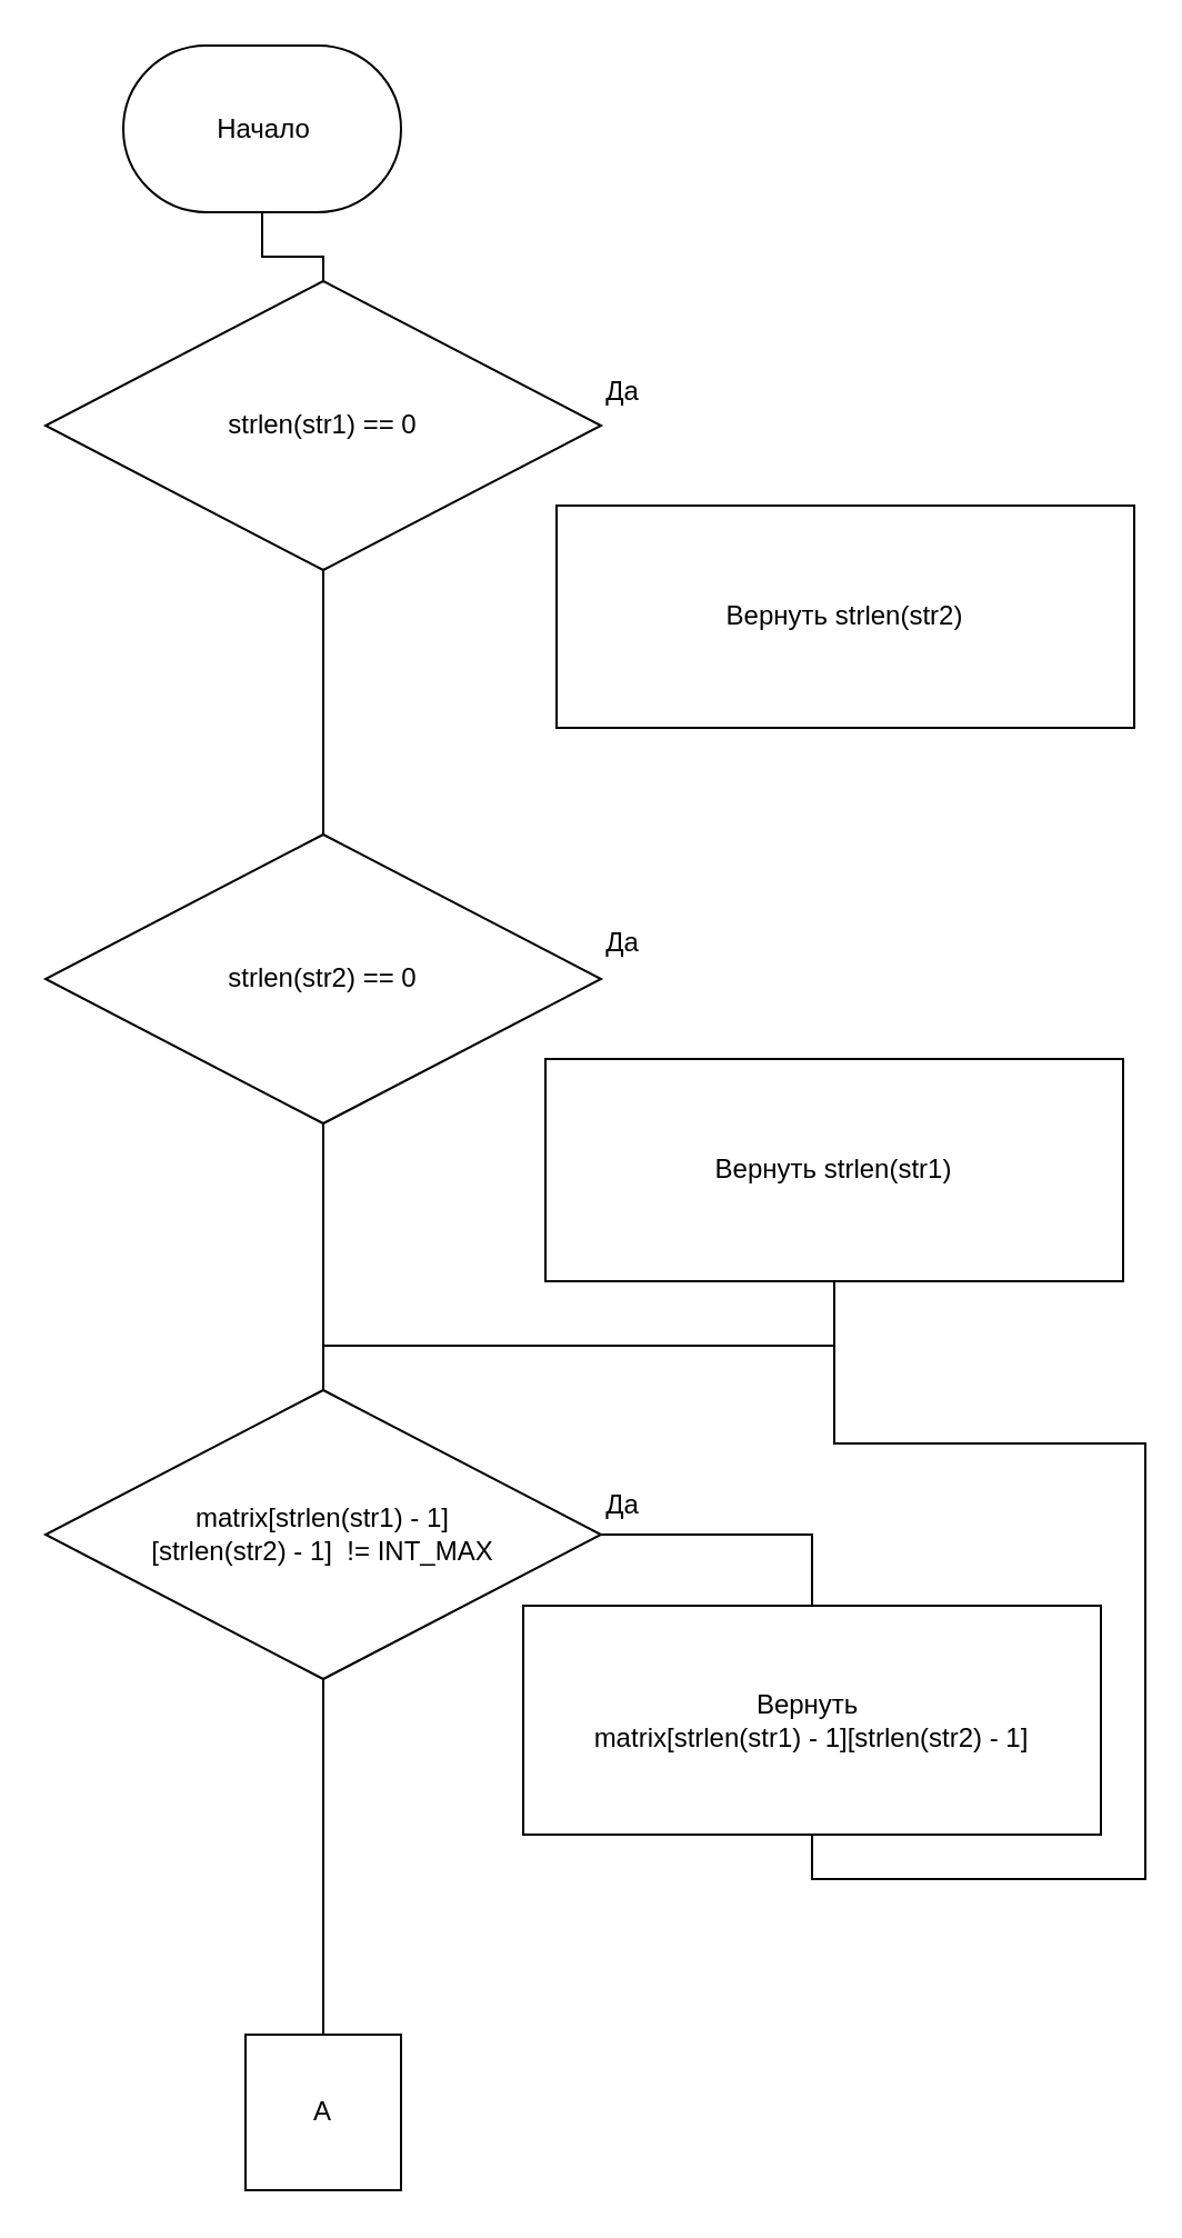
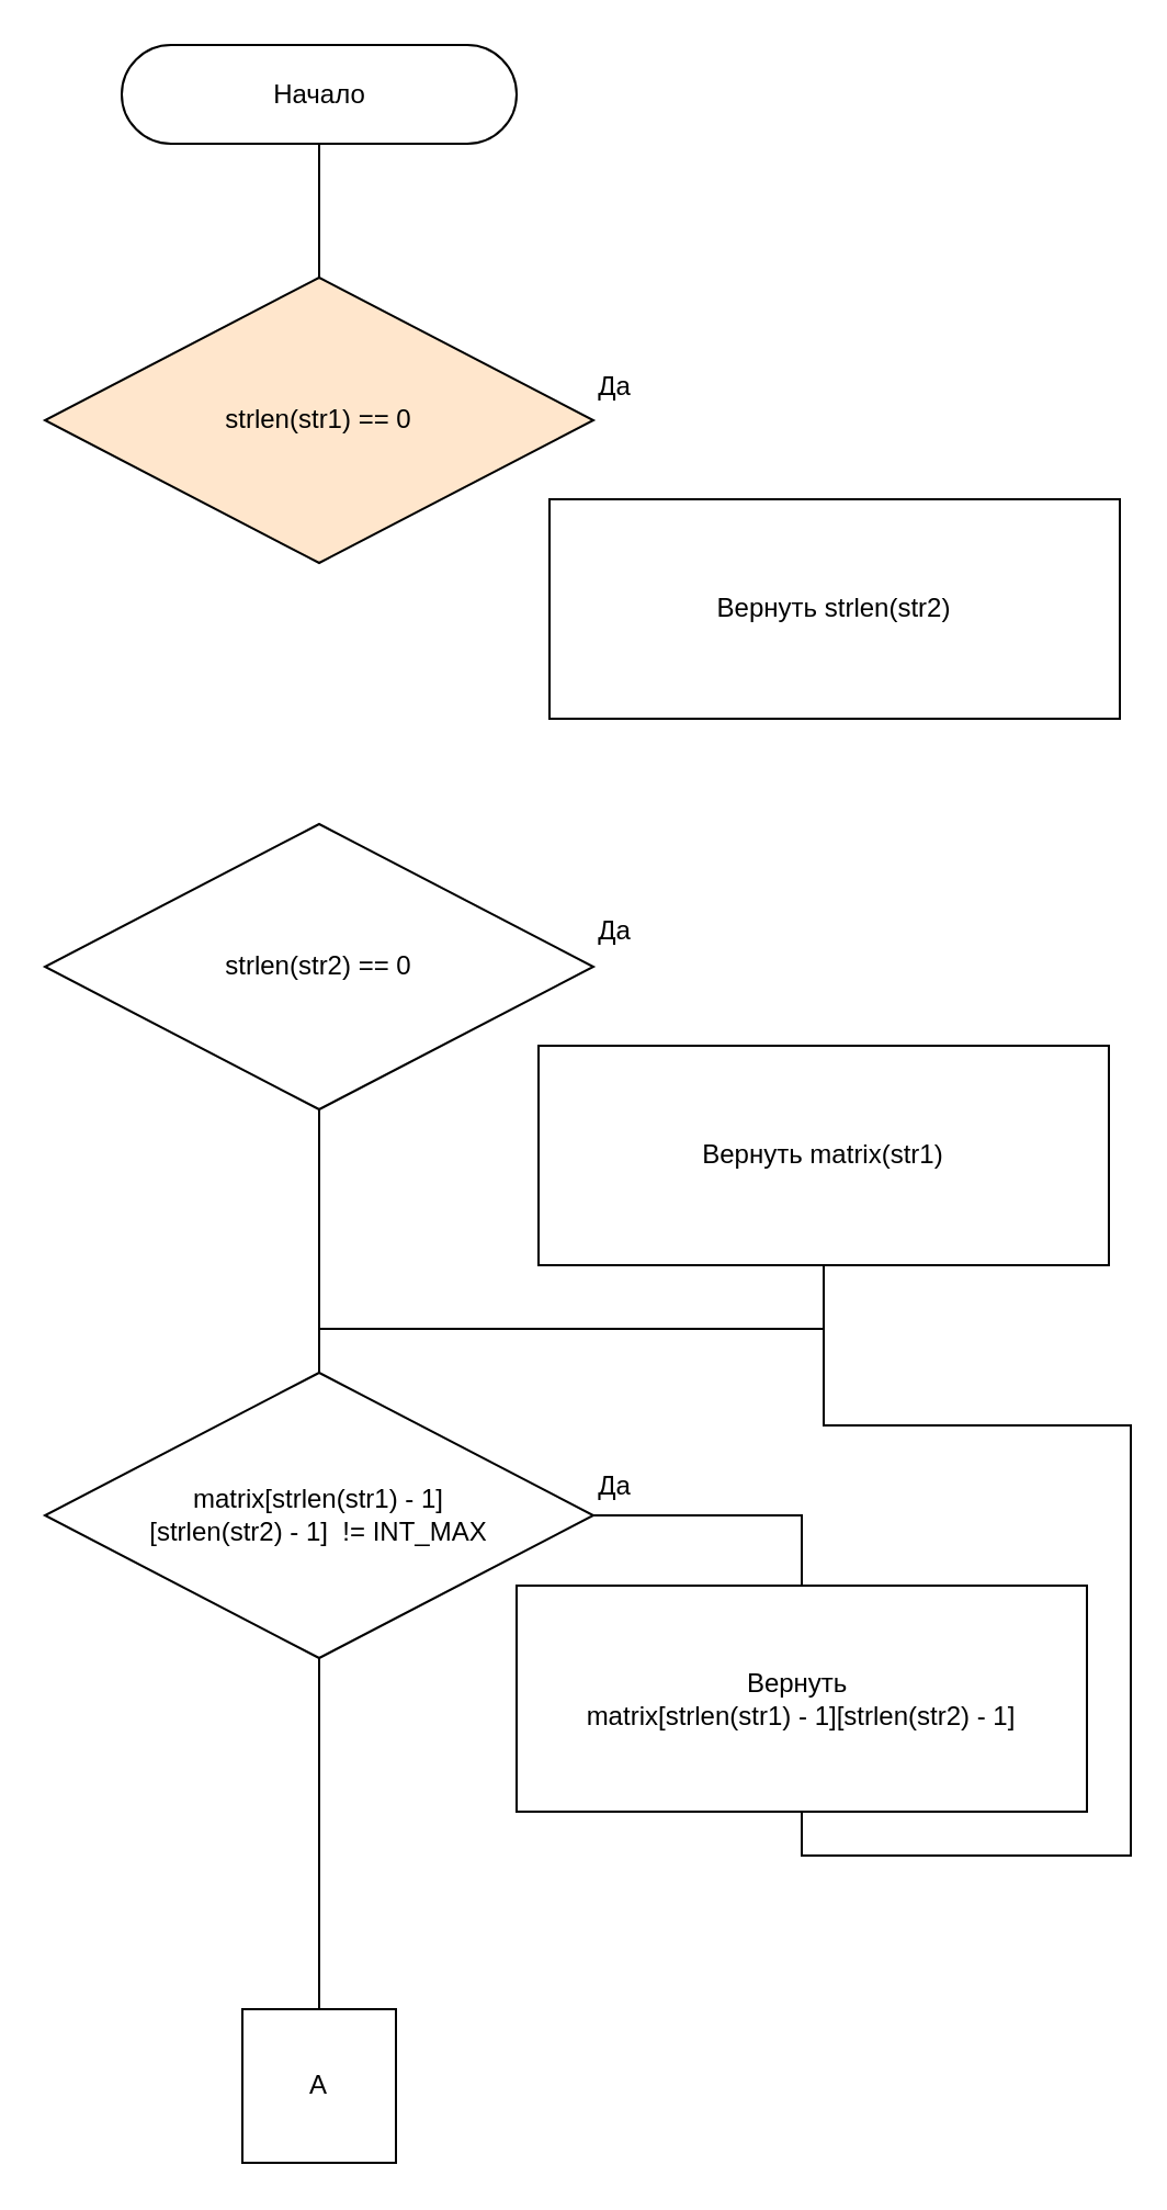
  <mxCell id="0" />
  <mxCell id="1" parent="0" />
  <mxCell id="2" style="edgeStyle=orthogonalEdgeStyle;rounded=0;orthogonalLoop=1;jettySize=auto;html=1;exitX=0.5;exitY=0.5;exitDx=0;exitDy=22.5;exitPerimeter=0;entryX=0.5;entryY=0;entryDx=0;entryDy=0;endArrow=none;endFill=0;" parent="1" source="3" target="5" edge="1"><mxGeometry relative="1" as="geometry" /></mxCell>
- <mxCell id="3" value="Начало" style="html=1;dashed=0;whitespace=wrap;shape=mxgraph.dfd.start" parent="1" vertex="1"><mxGeometry x="55" y="20" width="125" height="75" as="geometry" /></mxCell>
- <mxCell id="4" style="edgeStyle=orthogonalEdgeStyle;rounded=0;orthogonalLoop=1;jettySize=auto;html=1;exitX=0.5;exitY=1;exitDx=0;exitDy=0;entryX=0.5;entryY=0;entryDx=0;entryDy=0;endArrow=none;endFill=0;" parent="1" source="5" target="9" edge="1"><mxGeometry relative="1" as="geometry"><mxPoint x="160" y="145" as="targetPoint" /></mxGeometry></mxCell>
- <mxCell id="5" value="strlen(str1) == 0" style="rhombus;whiteSpace=wrap;html=1;shadow=0;" parent="1" vertex="1"><mxGeometry x="20" y="126" width="250" height="130" as="geometry" /></mxCell>
+ <mxCell id="3" value="Начало" style="html=1;dashed=0;whitespace=wrap;shape=mxgraph.dfd.start" parent="1" vertex="1"><mxGeometry x="55" width="180" height="45" as="geometry" y="20" /></mxCell>
+ <mxCell id="5" value="strlen(str1) == 0" style="rhombus;whiteSpace=wrap;html=1;shadow=0;fillColor=#ffe6cc;" parent="1" vertex="1"><mxGeometry x="20" y="126" width="250" height="130" as="geometry" /></mxCell>
  <mxCell id="6" value="Да" style="text;html=1;strokeColor=none;fillColor=none;align=center;verticalAlign=middle;whiteSpace=wrap;rounded=0;shadow=0;" parent="1" vertex="1"><mxGeometry x="250" y="161" width="60" height="30" as="geometry" /></mxCell>
  <mxCell id="7" value="Вернуть strlen(str2)" style="rounded=0;whiteSpace=wrap;html=1;" parent="1" vertex="1"><mxGeometry x="250" y="227" width="260" height="100" as="geometry" /></mxCell>
  <mxCell id="8" style="edgeStyle=orthogonalEdgeStyle;rounded=0;orthogonalLoop=1;jettySize=auto;html=1;exitX=0.5;exitY=1;exitDx=0;exitDy=0;entryX=0.5;entryY=0;entryDx=0;entryDy=0;endArrow=none;endFill=0;" parent="1" source="9" target="16" edge="1"><mxGeometry relative="1" as="geometry" /></mxCell>
  <mxCell id="9" value="strlen(str2) == 0" style="rhombus;whiteSpace=wrap;html=1;shadow=0;" parent="1" vertex="1"><mxGeometry x="20" y="375" width="250" height="130" as="geometry" /></mxCell>
  <mxCell id="10" style="edgeStyle=orthogonalEdgeStyle;rounded=0;orthogonalLoop=1;jettySize=auto;html=1;exitX=0.5;exitY=1;exitDx=0;exitDy=0;entryX=0.5;entryY=0;entryDx=0;entryDy=0;endArrow=none;endFill=0;" parent="1" source="11" target="16" edge="1"><mxGeometry relative="1" as="geometry"><Array as="points"><mxPoint x="375" y="605" /><mxPoint x="145" y="605" /></Array></mxGeometry></mxCell>
- <mxCell id="11" value="Вернуть strlen(str1)" style="rounded=0;whiteSpace=wrap;html=1;" parent="1" vertex="1"><mxGeometry x="245" y="476" width="260" height="100" as="geometry" /></mxCell>
+ <mxCell id="11" value="Вернуть matrix(str1)" style="rounded=0;whiteSpace=wrap;html=1;" parent="1" vertex="1"><mxGeometry x="245" y="476" width="260" height="100" as="geometry" /></mxCell>
  <mxCell id="12" value="Да" style="text;html=1;strokeColor=none;fillColor=none;align=center;verticalAlign=middle;whiteSpace=wrap;rounded=0;shadow=0;" parent="1" vertex="1"><mxGeometry x="250" y="409" width="60" height="30" as="geometry" /></mxCell>
  <mxCell id="13" value="А" style="whiteSpace=wrap;html=1;aspect=fixed;rounded=0;" parent="1" vertex="1"><mxGeometry x="110" y="915" width="70" height="70" as="geometry" /></mxCell>
  <mxCell id="14" style="edgeStyle=orthogonalEdgeStyle;rounded=0;orthogonalLoop=1;jettySize=auto;html=1;exitX=1;exitY=0.5;exitDx=0;exitDy=0;entryX=0.5;entryY=0;entryDx=0;entryDy=0;endArrow=none;endFill=0;" parent="1" source="16" target="18" edge="1"><mxGeometry relative="1" as="geometry" /></mxCell>
  <mxCell id="15" style="edgeStyle=orthogonalEdgeStyle;rounded=0;orthogonalLoop=1;jettySize=auto;html=1;exitX=0.5;exitY=1;exitDx=0;exitDy=0;entryX=0.5;entryY=0;entryDx=0;entryDy=0;endArrow=none;endFill=0;" parent="1" source="16" target="13" edge="1"><mxGeometry relative="1" as="geometry" /></mxCell>
  <mxCell id="16" value="&lt;div&gt;matrix[strlen(str1) - 1]&lt;/div&gt;&lt;div&gt;[strlen(str2) - 1]&amp;nbsp;&amp;nbsp;!= INT_MAX&lt;/div&gt;" style="rhombus;whiteSpace=wrap;html=1;shadow=0;" parent="1" vertex="1"><mxGeometry x="20" y="625" width="250" height="130" as="geometry" /></mxCell>
  <mxCell id="17" style="edgeStyle=orthogonalEdgeStyle;rounded=0;orthogonalLoop=1;jettySize=auto;html=1;exitX=0.5;exitY=1;exitDx=0;exitDy=0;endArrow=none;endFill=0;" parent="1" source="18" target="11" edge="1"><mxGeometry relative="1" as="geometry" /></mxCell>
  <mxCell id="18" value="Вернуть&amp;nbsp;&lt;br&gt;matrix[strlen(str1) - 1][strlen(str2) - 1]" style="rounded=0;whiteSpace=wrap;html=1;" parent="1" vertex="1"><mxGeometry x="235" y="722" width="260" height="103" as="geometry" /></mxCell>
  <mxCell id="19" value="Да" style="text;html=1;strokeColor=none;fillColor=none;align=center;verticalAlign=middle;whiteSpace=wrap;rounded=0;shadow=0;" parent="1" vertex="1"><mxGeometry x="250" y="662" width="60" height="30" as="geometry" /></mxCell>
